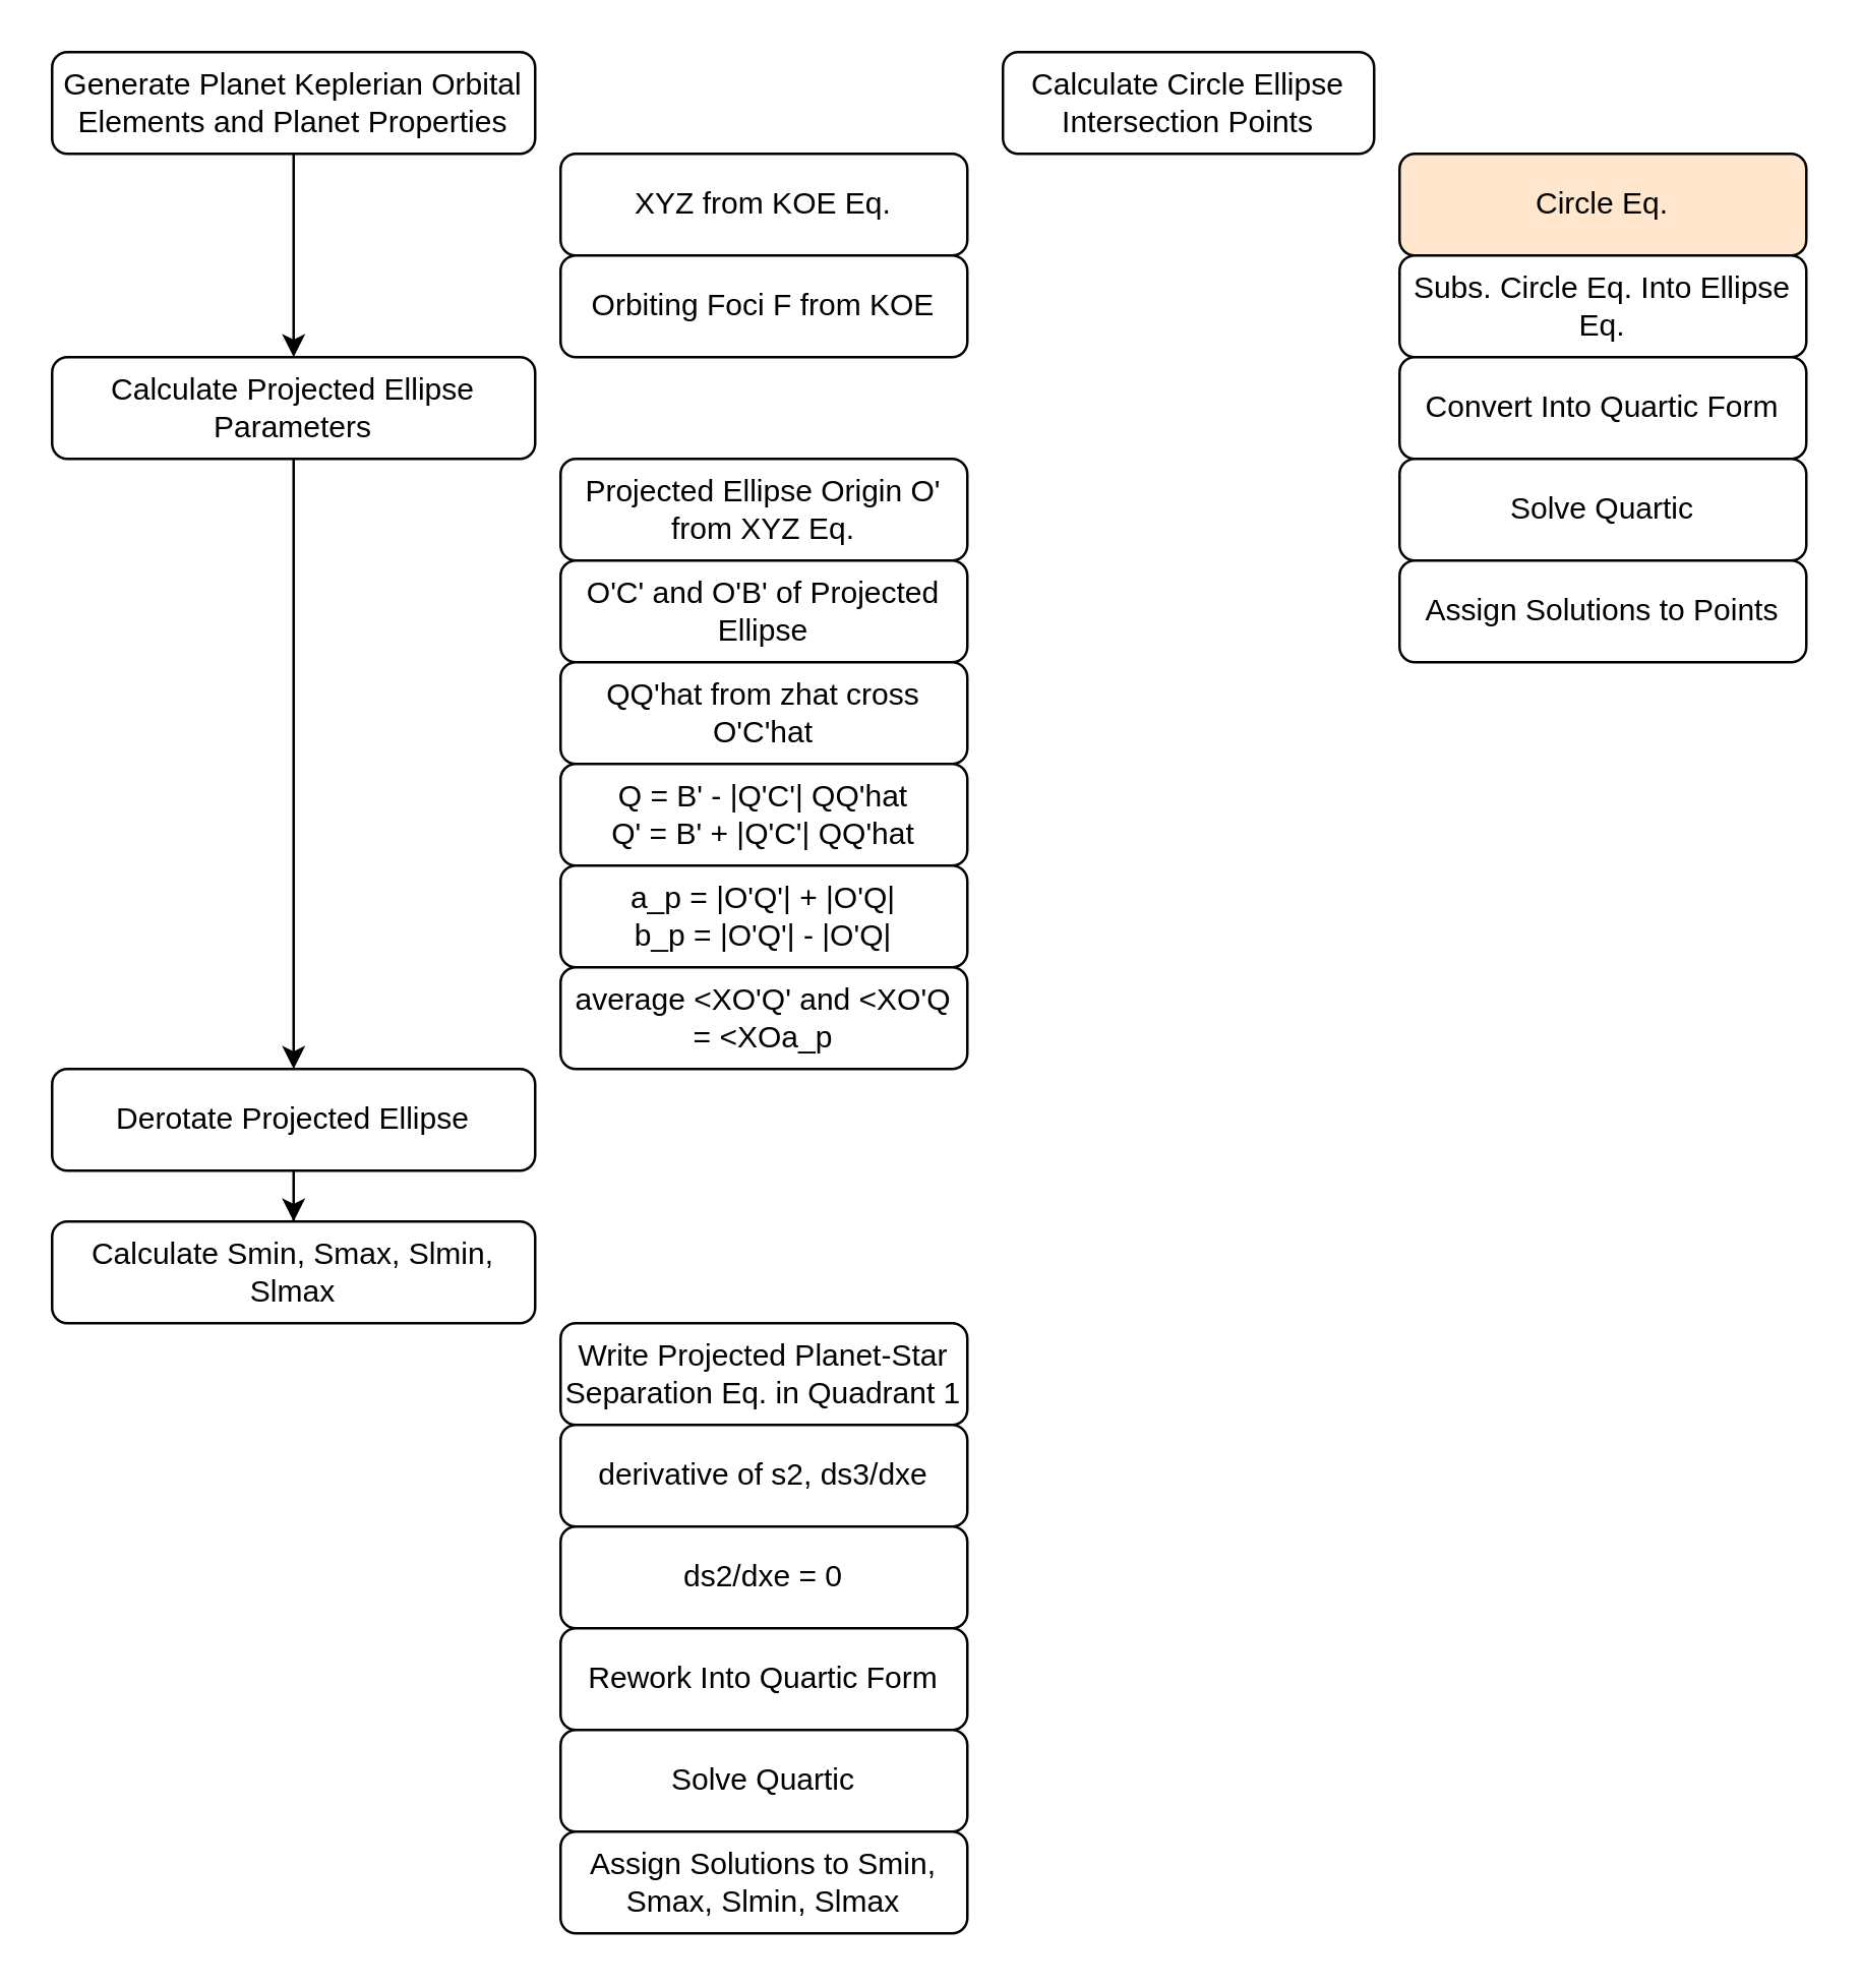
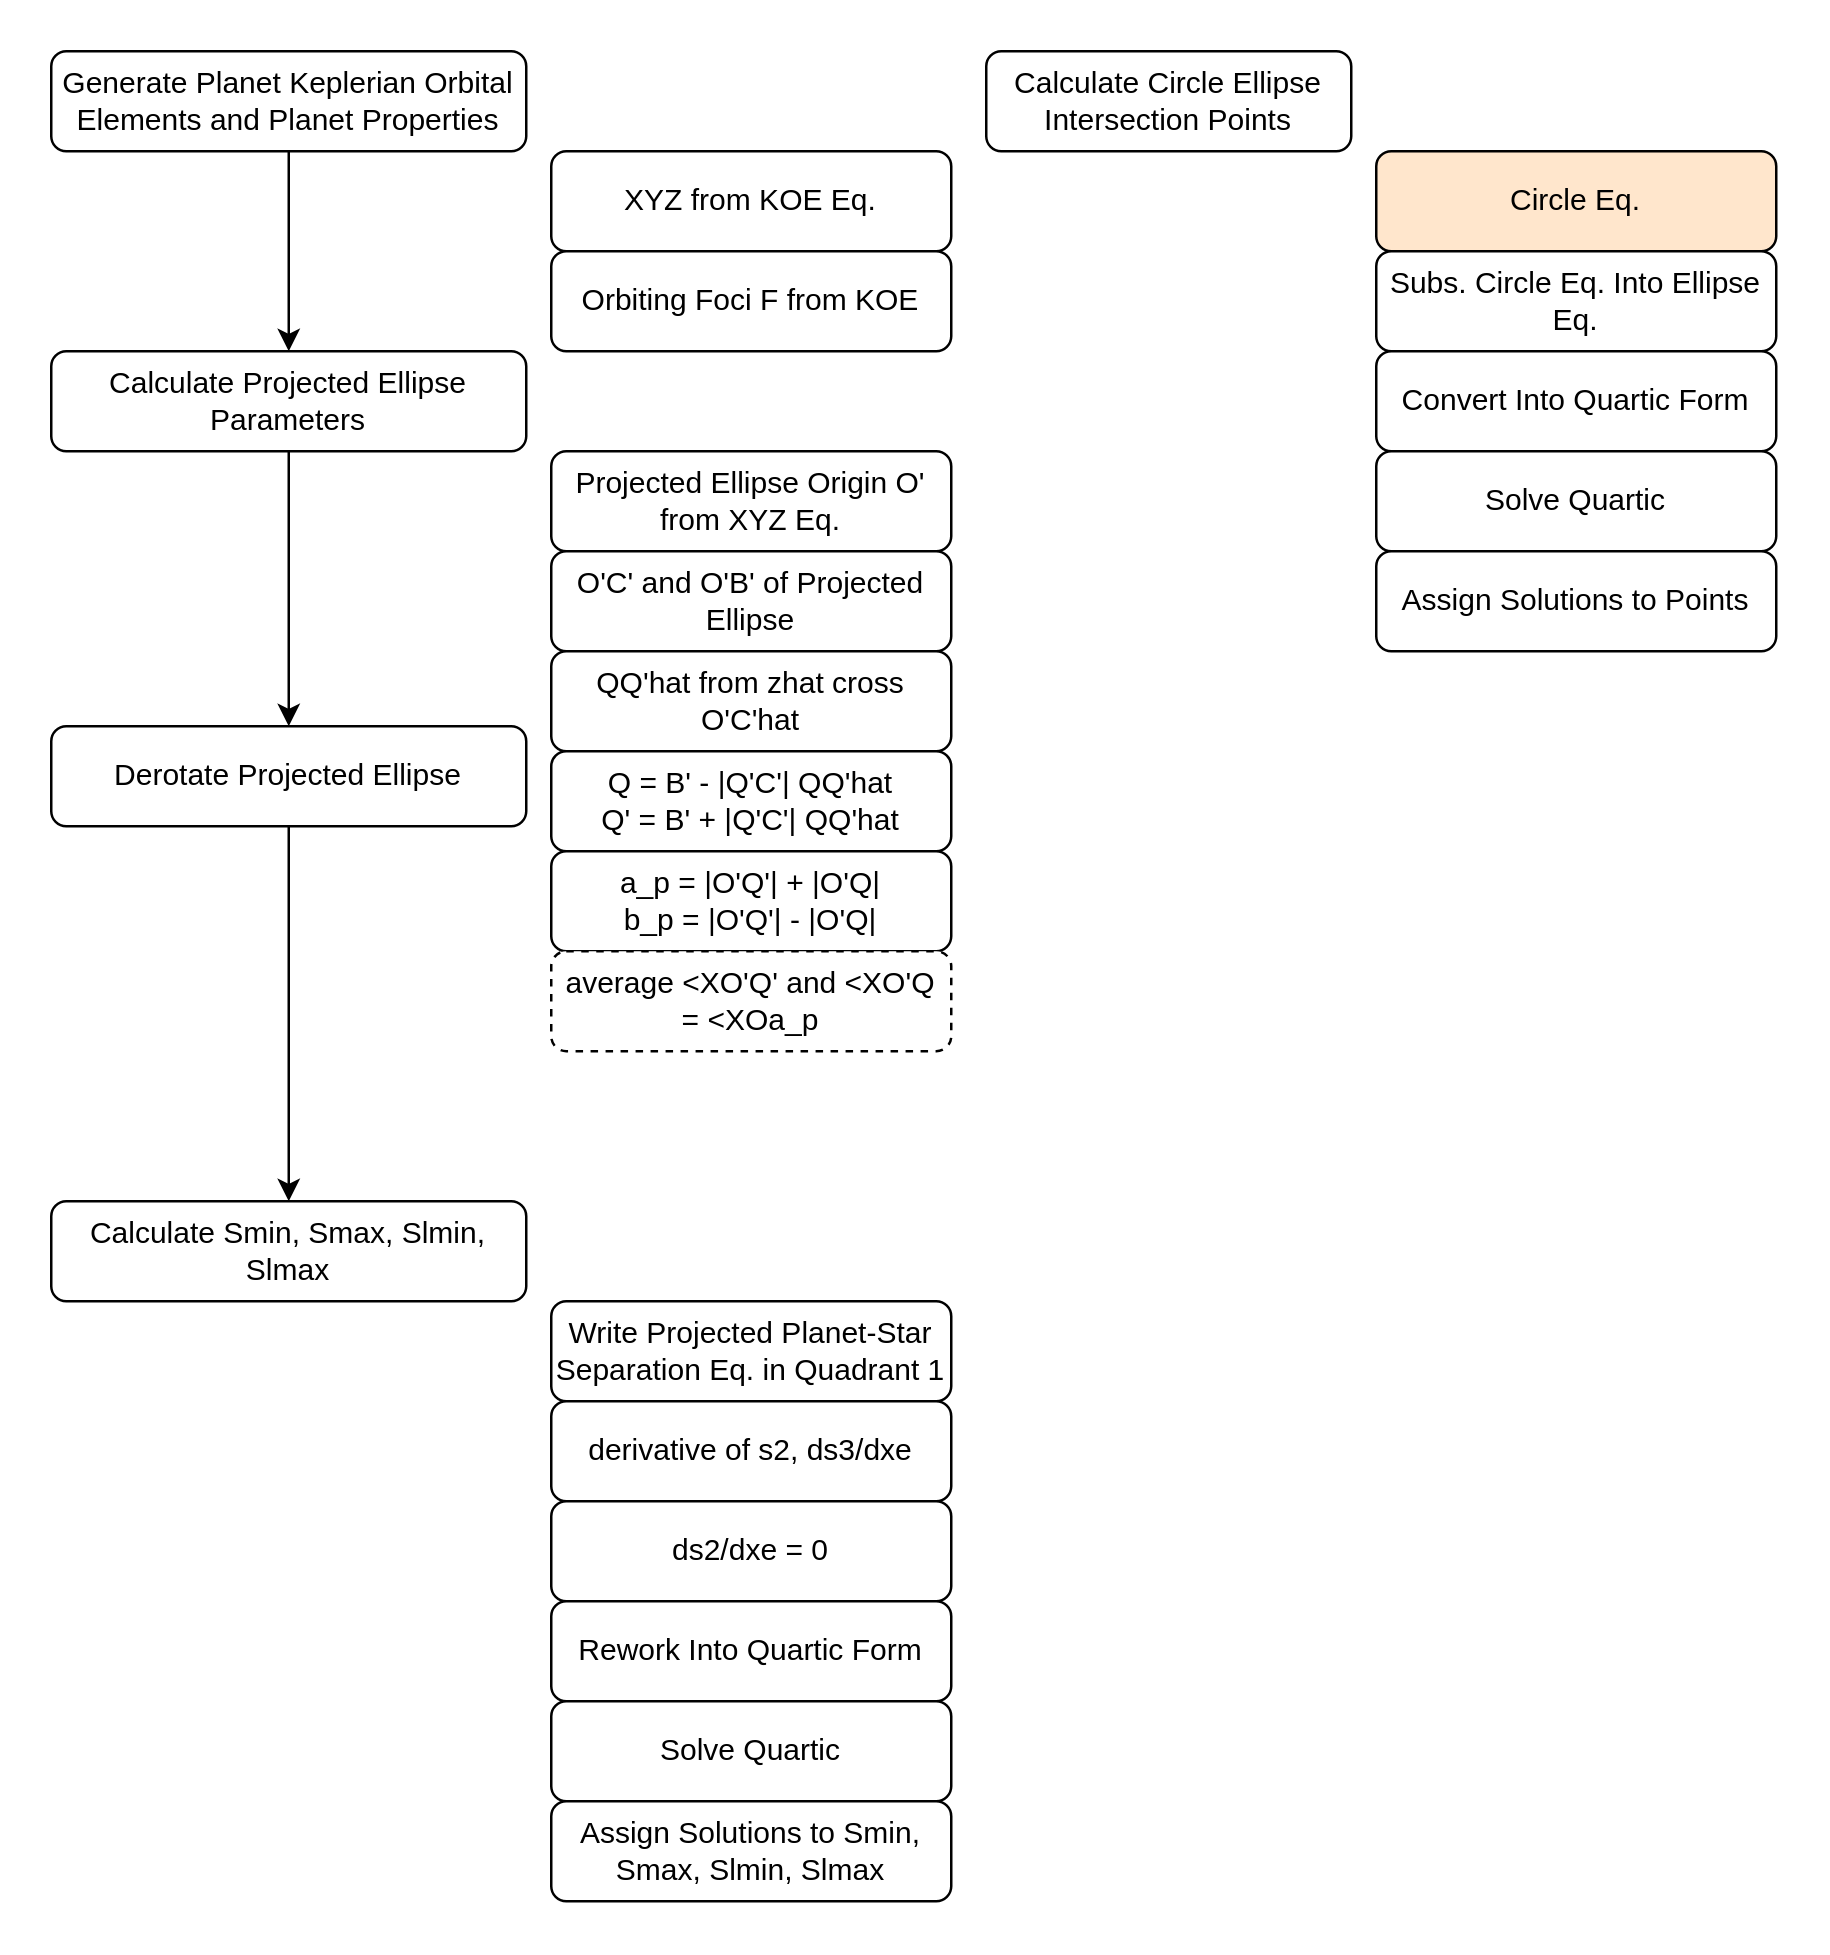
  <mxCell id="0" />
  <mxCell id="1" parent="0" />
  <mxCell id="2" value="" style="edgeStyle=orthogonalEdgeStyle;rounded=0;orthogonalLoop=1;jettySize=auto;html=1;entryX=0.5;entryY=0;entryDx=0;entryDy=0;" edge="1" parent="1" source="3" target="5"><mxGeometry relative="1" as="geometry"><mxPoint x="115" y="100" as="targetPoint" /></mxGeometry></mxCell>
  <mxCell id="3" value="Generate Planet Keplerian Orbital Elements and Planet Properties" style="rounded=1;whiteSpace=wrap;html=1;fontSize=12;glass=0;strokeWidth=1;shadow=0;" parent="1" vertex="1"><mxGeometry x="20" y="20" width="190" height="40" as="geometry" /></mxCell>
  <mxCell id="4" value="" style="edgeStyle=orthogonalEdgeStyle;rounded=0;orthogonalLoop=1;jettySize=auto;html=1;" edge="1" parent="1" source="5" target="7"><mxGeometry relative="1" as="geometry" /></mxCell>
  <mxCell id="5" value="Calculate Projected Ellipse Parameters" style="rounded=1;whiteSpace=wrap;html=1;fontSize=12;glass=0;strokeWidth=1;shadow=0;" vertex="1" parent="1"><mxGeometry x="20" y="140" width="190" height="40" as="geometry" /></mxCell>
  <mxCell id="6" value="" style="edgeStyle=orthogonalEdgeStyle;rounded=0;orthogonalLoop=1;jettySize=auto;html=1;" edge="1" parent="1" source="7" target="8"><mxGeometry relative="1" as="geometry" /></mxCell>
- <mxCell id="7" value="Derotate Projected Ellipse" style="rounded=1;whiteSpace=wrap;html=1;fontSize=12;glass=0;strokeWidth=1;shadow=0;" vertex="1" parent="1"><mxGeometry x="20" y="420" width="190" height="40" as="geometry" /></mxCell>
+ <mxCell id="7" value="Derotate Projected Ellipse" style="rounded=1;whiteSpace=wrap;html=1;fontSize=12;glass=0;strokeWidth=1;shadow=0;" vertex="1" parent="1"><mxGeometry x="20" y="290" width="190" height="40" as="geometry" /></mxCell>
  <mxCell id="8" value="Calculate Smin, Smax, Slmin, Slmax" style="rounded=1;whiteSpace=wrap;html=1;fontSize=12;glass=0;strokeWidth=1;shadow=0;" vertex="1" parent="1"><mxGeometry x="20" y="480" width="190" height="40" as="geometry" /></mxCell>
  <mxCell id="9" value="Write Projected Planet-Star Separation Eq. in Quadrant 1" style="rounded=1;whiteSpace=wrap;html=1;fontSize=12;glass=0;strokeWidth=1;shadow=0;" vertex="1" parent="1"><mxGeometry x="220" y="520" width="160" height="40" as="geometry" /></mxCell>
  <mxCell id="10" value="XYZ from KOE Eq." style="rounded=1;whiteSpace=wrap;html=1;" vertex="1" parent="1"><mxGeometry x="220" y="60" width="160" height="40" as="geometry" /></mxCell>
  <mxCell id="11" value="Projected Ellipse Origin O' from XYZ Eq." style="rounded=1;whiteSpace=wrap;html=1;" vertex="1" parent="1"><mxGeometry x="220" y="180" width="160" height="40" as="geometry" /></mxCell>
  <mxCell id="12" value="O'C' and O'B' of Projected Ellipse" style="rounded=1;whiteSpace=wrap;html=1;" vertex="1" parent="1"><mxGeometry x="220" y="220" width="160" height="40" as="geometry" /></mxCell>
  <mxCell id="13" value="QQ'hat from zhat cross O'C'hat" style="rounded=1;whiteSpace=wrap;html=1;" vertex="1" parent="1"><mxGeometry x="220" y="260" width="160" height="40" as="geometry" /></mxCell>
  <mxCell id="14" value="&lt;div&gt;Q = B' - |Q'C'| QQ'hat&lt;/div&gt;&lt;div&gt;Q' = B' + |Q'C'| QQ'hat&lt;/div&gt;" style="rounded=1;whiteSpace=wrap;html=1;" vertex="1" parent="1"><mxGeometry x="220" y="300" width="160" height="40" as="geometry" /></mxCell>
  <mxCell id="15" value="&lt;div&gt;a_p = |O'Q'| + |O'Q|&lt;/div&gt;&lt;div&gt;b_p = |O'Q'| - |O'Q|&lt;br&gt;&lt;/div&gt;" style="rounded=1;whiteSpace=wrap;html=1;" vertex="1" parent="1"><mxGeometry x="220" y="340" width="160" height="40" as="geometry" /></mxCell>
- <mxCell id="16" value="&lt;div&gt;average &amp;lt;XO'Q' and &amp;lt;XO'Q&lt;/div&gt;&lt;div&gt;= &amp;lt;XOa_p&lt;br&gt;&lt;/div&gt;" style="rounded=1;whiteSpace=wrap;html=1;" vertex="1" parent="1"><mxGeometry x="220" y="380" width="160" height="40" as="geometry" /></mxCell>
+ <mxCell id="16" value="&lt;div&gt;average &amp;lt;XO'Q' and &amp;lt;XO'Q&lt;/div&gt;&lt;div&gt;= &amp;lt;XOa_p&lt;br&gt;&lt;/div&gt;" style="rounded=1;whiteSpace=wrap;html=1;dashed=1;" vertex="1" parent="1"><mxGeometry x="220" y="380" width="160" height="40" as="geometry" /></mxCell>
  <mxCell id="17" value="Orbiting Foci F from KOE" style="rounded=1;whiteSpace=wrap;html=1;" vertex="1" parent="1"><mxGeometry x="220" y="100" width="160" height="40" as="geometry" /></mxCell>
  <mxCell id="18" value="derivative of s2, ds3/dxe" style="rounded=1;whiteSpace=wrap;html=1;fontSize=12;glass=0;strokeWidth=1;shadow=0;" vertex="1" parent="1"><mxGeometry x="220" y="560" width="160" height="40" as="geometry" /></mxCell>
  <mxCell id="19" value="ds2/dxe = 0" style="rounded=1;whiteSpace=wrap;html=1;fontSize=12;glass=0;strokeWidth=1;shadow=0;" vertex="1" parent="1"><mxGeometry x="220" y="600" width="160" height="40" as="geometry" /></mxCell>
  <mxCell id="20" value="Rework Into Quartic Form" style="rounded=1;whiteSpace=wrap;html=1;fontSize=12;glass=0;strokeWidth=1;shadow=0;" vertex="1" parent="1"><mxGeometry x="220" y="640" width="160" height="40" as="geometry" /></mxCell>
  <mxCell id="21" value="Solve Quartic" style="rounded=1;whiteSpace=wrap;html=1;fontSize=12;glass=0;strokeWidth=1;shadow=0;" vertex="1" parent="1"><mxGeometry x="220" y="680" width="160" height="40" as="geometry" /></mxCell>
  <mxCell id="22" value="Assign Solutions to Smin, Smax, Slmin, Slmax" style="rounded=1;whiteSpace=wrap;html=1;fontSize=12;glass=0;strokeWidth=1;shadow=0;" vertex="1" parent="1"><mxGeometry x="220" y="720" width="160" height="40" as="geometry" /></mxCell>
  <mxCell id="23" value="Calculate Circle Ellipse Intersection Points" style="rounded=1;whiteSpace=wrap;html=1;fontSize=12;glass=0;strokeWidth=1;shadow=0;" vertex="1" parent="1"><mxGeometry x="394" y="20" width="146" height="40" as="geometry" /></mxCell>
  <mxCell id="24" value="Circle Eq." style="rounded=1;whiteSpace=wrap;html=1;fontSize=12;glass=0;strokeWidth=1;shadow=0;fillColor=#ffe6cc;" vertex="1" parent="1"><mxGeometry x="550" y="60" width="160" height="40" as="geometry" /></mxCell>
  <mxCell id="25" value="Subs. Circle Eq. Into Ellipse Eq." style="rounded=1;whiteSpace=wrap;html=1;fontSize=12;glass=0;strokeWidth=1;shadow=0;" vertex="1" parent="1"><mxGeometry x="550" y="100" width="160" height="40" as="geometry" /></mxCell>
  <mxCell id="26" value="Convert Into Quartic Form" style="rounded=1;whiteSpace=wrap;html=1;fontSize=12;glass=0;strokeWidth=1;shadow=0;" vertex="1" parent="1"><mxGeometry x="550" y="140" width="160" height="40" as="geometry" /></mxCell>
  <mxCell id="27" value="Solve Quartic" style="rounded=1;whiteSpace=wrap;html=1;fontSize=12;glass=0;strokeWidth=1;shadow=0;" vertex="1" parent="1"><mxGeometry x="550" y="180" width="160" height="40" as="geometry" /></mxCell>
  <mxCell id="28" value="Assign Solutions to Points" style="rounded=1;whiteSpace=wrap;html=1;fontSize=12;glass=0;strokeWidth=1;shadow=0;" vertex="1" parent="1"><mxGeometry x="550" y="220" width="160" height="40" as="geometry" /></mxCell>
